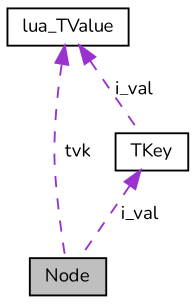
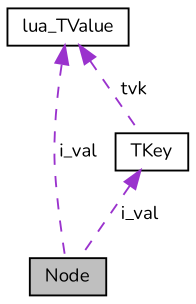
  digraph {
    fontname=Nunito
    node [color=black fillcolor=white fontname=Nunito fontsize=10 shape=record style=filled]
    edge [color=darkorchid3 dir=back fontname=Nunito fontsize=10 labelfontname=Helvetica labelfontsize=10 style=dashed]
    n1 [fillcolor=grey75 fontcolor=black height=0.2 label="Node" width=0.4]
    n2 [height=0.2 label=lua_TValue width=0.4]
    n3 [height=0.2 label=TKey width=0.4]
-   n2 -> n1 [label=" tvk"]
-   n2 -> n3 [label=" i_val"]
+   n2 -> n1 [label=" i_val"]
+   n2 -> n3 [label=" tvk"]
    n3 -> n1 [label=" i_val"]
  }
